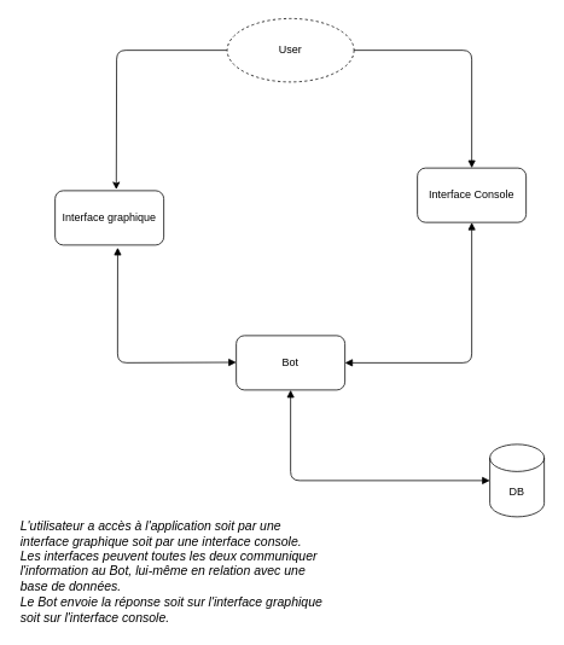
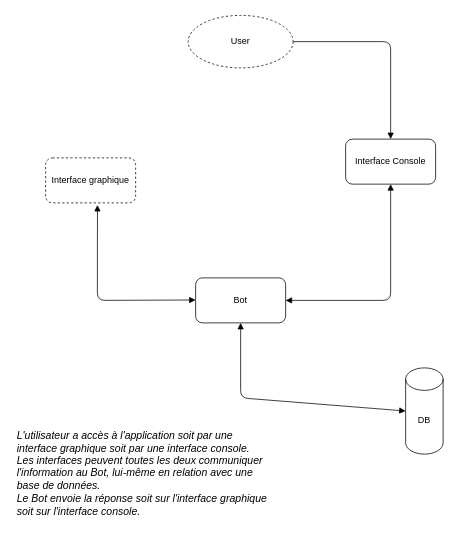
  <mxCell id="0" />
  <mxCell id="1" parent="0" />
- <mxCell id="2" style="edgeStyle=none;html=1;entryX=0.563;entryY=-0.022;entryDx=0;entryDy=0;exitX=0;exitY=0.5;exitDx=0;exitDy=0;entryPerimeter=0;" edge="1" parent="1" source="3" target="5"><mxGeometry relative="1" as="geometry"><Array as="points"><mxPoint x="128" y="55" /></Array></mxGeometry></mxCell>
  <mxCell id="3" value="User" style="ellipse;whiteSpace=wrap;html=1;dashed=1;" parent="1" vertex="1"><mxGeometry x="250" y="20" width="140" height="70" as="geometry" /></mxCell>
- <mxCell id="4" value="&lt;span&gt;DB&lt;/span&gt;" style="shape=cylinder3;whiteSpace=wrap;html=1;boundedLbl=1;backgroundOutline=1;size=15;" vertex="1" parent="1"><mxGeometry x="540" y="490" width="60" height="80" as="geometry" /></mxCell>
- <mxCell id="5" value="&lt;span&gt;Interface graphique&lt;/span&gt;" style="rounded=1;whiteSpace=wrap;html=1;" vertex="1" parent="1"><mxGeometry x="60" y="210" width="120" height="60" as="geometry" /></mxCell>
+ <mxCell id="4" value="&lt;span&gt;DB&lt;/span&gt;" style="shape=cylinder3;whiteSpace=wrap;html=1;boundedLbl=1;backgroundOutline=1;size=15;" vertex="1" parent="1"><mxGeometry x="540" y="490" width="50" height="115" as="geometry" /></mxCell>
+ <mxCell id="5" value="&lt;span&gt;Interface graphique&lt;/span&gt;" style="rounded=1;whiteSpace=wrap;html=1;dashed=1;" vertex="1" parent="1"><mxGeometry x="60" y="210" width="120" height="60" as="geometry" /></mxCell>
  <mxCell id="6" value="&lt;span&gt;Bot&lt;/span&gt;" style="rounded=1;whiteSpace=wrap;html=1;" vertex="1" parent="1"><mxGeometry x="260" y="370" width="120" height="60" as="geometry" /></mxCell>
  <mxCell id="7" value="&lt;span&gt;Interface Console&lt;/span&gt;" style="rounded=1;whiteSpace=wrap;html=1;" vertex="1" parent="1"><mxGeometry x="460" y="185" width="120" height="60" as="geometry" /></mxCell>
  <mxCell id="8" value="" style="endArrow=block;startArrow=block;endFill=1;startFill=1;html=1;entryX=0;entryY=0.5;entryDx=0;entryDy=0;entryPerimeter=0;exitX=0.5;exitY=1;exitDx=0;exitDy=0;" edge="1" parent="1" source="6" target="4"><mxGeometry width="160" relative="1" as="geometry"><mxPoint x="370" y="430" as="sourcePoint" /><mxPoint x="530" y="430" as="targetPoint" /><Array as="points"><mxPoint x="320" y="530" /></Array></mxGeometry></mxCell>
  <mxCell id="9" value="" style="endArrow=block;startArrow=block;endFill=1;startFill=1;html=1;exitX=0.576;exitY=1.047;exitDx=0;exitDy=0;exitPerimeter=0;" edge="1" parent="1" source="5"><mxGeometry width="160" relative="1" as="geometry"><mxPoint x="100" y="399.5" as="sourcePoint" /><mxPoint x="260" y="399.5" as="targetPoint" /><Array as="points"><mxPoint x="129" y="400" /></Array></mxGeometry></mxCell>
  <mxCell id="10" value="" style="html=1;verticalAlign=bottom;endArrow=block;entryX=0.5;entryY=0;entryDx=0;entryDy=0;exitX=1;exitY=0.5;exitDx=0;exitDy=0;" edge="1" parent="1" source="3" target="7"><mxGeometry width="80" relative="1" as="geometry"><mxPoint x="390" y="54.5" as="sourcePoint" /><mxPoint x="470" y="54.5" as="targetPoint" /><Array as="points"><mxPoint x="520" y="55" /></Array></mxGeometry></mxCell>
  <mxCell id="11" value="" style="endArrow=block;startArrow=block;endFill=1;startFill=1;html=1;entryX=0.5;entryY=1;entryDx=0;entryDy=0;exitX=1;exitY=0.5;exitDx=0;exitDy=0;" edge="1" parent="1" source="6" target="7"><mxGeometry width="160" relative="1" as="geometry"><mxPoint x="354" y="280" as="sourcePoint" /><mxPoint x="514" y="280" as="targetPoint" /><Array as="points"><mxPoint x="520" y="400" /></Array></mxGeometry></mxCell>
  <mxCell id="12" value="L'utilisateur a accès à l'application soit par une &lt;br style=&quot;font-size: 14px;&quot;&gt;interface graphique soit par une interface console.&lt;br style=&quot;font-size: 14px;&quot;&gt;Les interfaces peuvent toutes les deux communiquer &lt;br style=&quot;font-size: 14px;&quot;&gt;l'information au Bot, lui-même en relation avec une &lt;br style=&quot;font-size: 14px;&quot;&gt;base de données.&lt;br style=&quot;font-size: 14px;&quot;&gt;Le Bot envoie la réponse soit sur l'interface graphique &lt;br style=&quot;font-size: 14px;&quot;&gt;soit sur l'interface console." style="text;html=1;align=left;verticalAlign=middle;resizable=0;points=[];autosize=1;strokeColor=none;fontStyle=2;fontSize=14;" vertex="1" parent="1"><mxGeometry x="20" y="570" width="350" height="120" as="geometry" /></mxCell>
